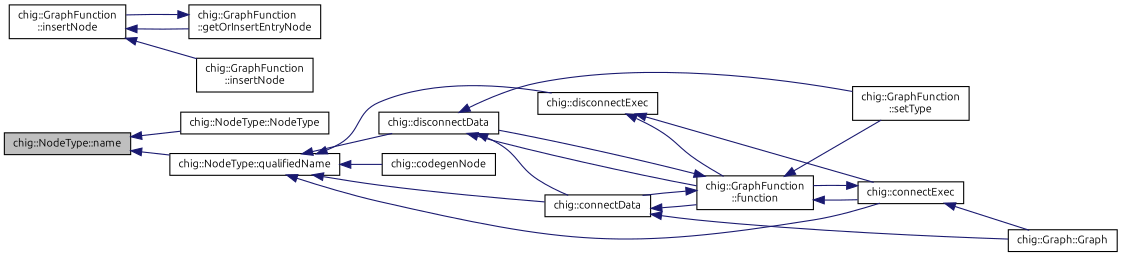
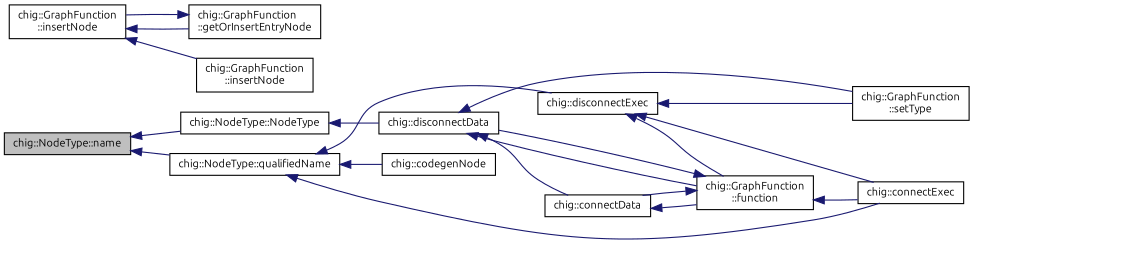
  digraph {
    fontname=Ubuntu
    rankdir=LR
    node [color=black fillcolor=white fontname=Ubuntu fontsize=10 shape=record style=filled]
    edge [color=midnightblue dir=back fontname=Ubuntu fontsize=10 labelfontname=Helvetica labelfontsize=10 style=solid]
    n1 [fillcolor=grey75 fontcolor=black height=0.2 label="chig::NodeType::name" width=0.4]
    n2 [height=0.2 label="chig::NodeType::NodeType" width=0.4]
    n3 [height=0.2 label="chig::NodeType::qualifiedName" width=0.4]
    n4 [height=0.2 label="chig::codegenNode" width=0.4]
    n5 [height=0.2 label="chig::connectData" width=0.4]
    n6 [height=0.2 label="chig::connectExec" width=0.4]
    n7 [height=0.2 label="chig::disconnectData" width=0.4]
    n8 [height=0.2 label="chig::disconnectExec" width=0.4]
    n9 [height=0.2 label="chig::GraphFunction\l::function" width=0.4]
-   n10 [height=0.2 label="chig::Graph::Graph" width=0.4]
    n11 [height=0.2 label="chig::GraphFunction\l::setType" width=0.4]
    n12 [height=0.2 label="chig::GraphFunction\l::insertNode" width=0.4]
    n13 [height=0.2 label="chig::GraphFunction\l::getOrInsertEntryNode" width=0.4]
    n14 [height=0.2 label="chig::GraphFunction\l::insertNode" width=0.4]
    n1 -> n2
    n1 -> n3
    n3 -> n4
-   n3 -> n5
    n3 -> n6
-   n3 -> n7
+   n2 -> n7
    n3 -> n8
    n5 -> n9
-   n5 -> n10
-   n6 -> n9
-   n6 -> n10
    n7 -> n5
    n7 -> n9
    n7 -> n11
    n8 -> n6
    n8 -> n9
-   n9 -> n11
+   n8 -> n11
    n9 -> n5
    n9 -> n6
    n9 -> n7
    n12 -> n13
    n12 -> n14
    n13 -> n12
  }
